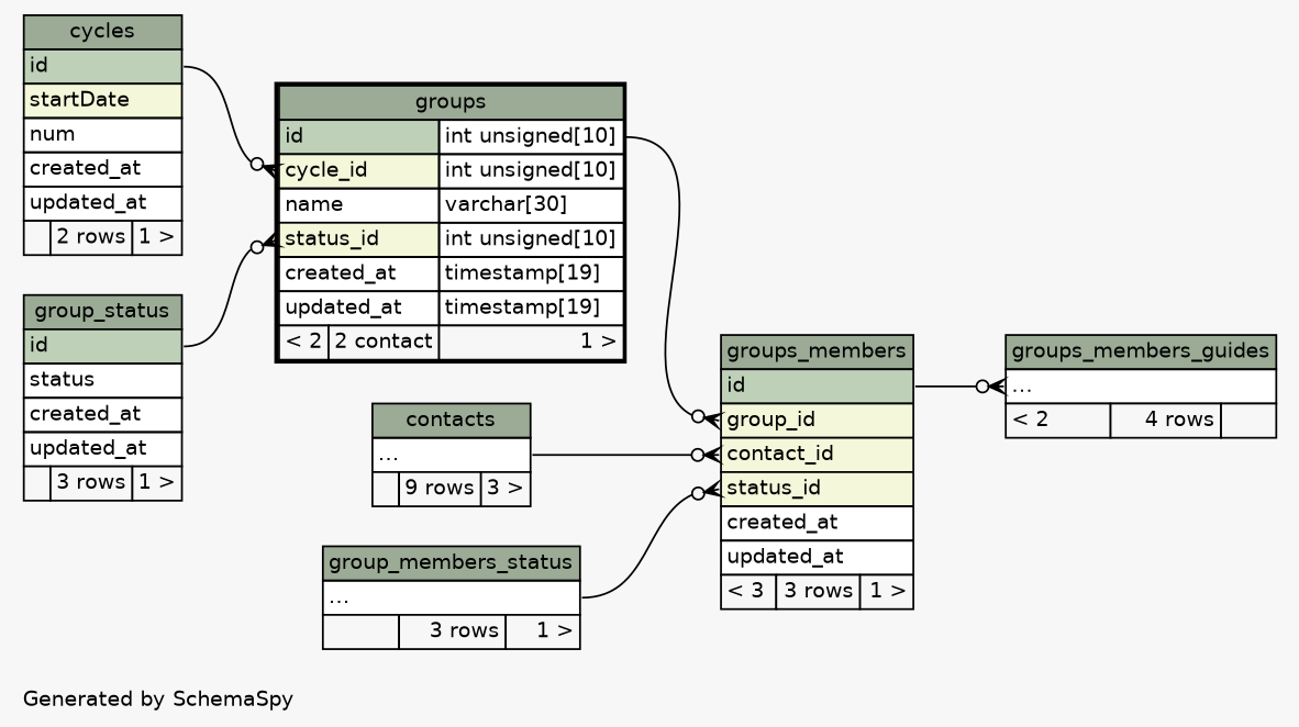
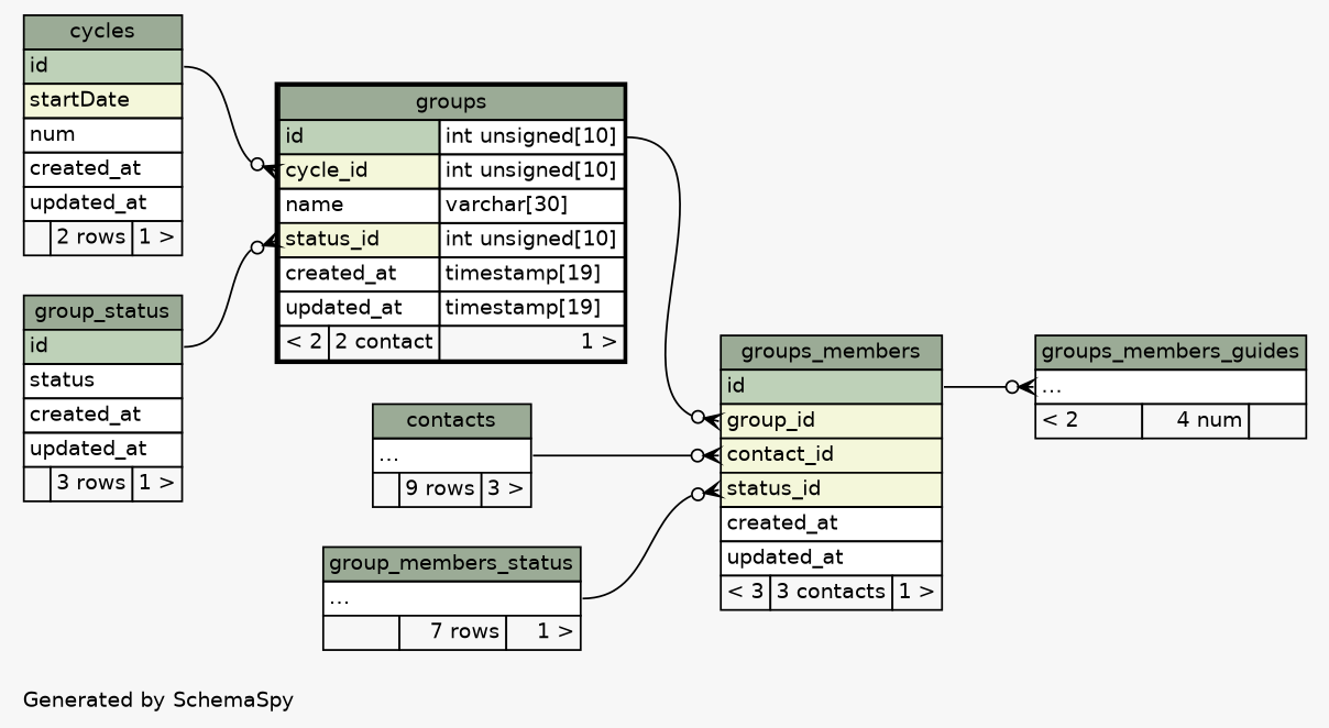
  digraph {
    bgcolor="#f7f7f7"
    fontname=Helvetica
    fontsize=11
    label="\nGenerated by SchemaSpy"
    labeljust=l
    nodesep=0.18
    rankdir=RL
    ranksep=0.46
    node [fontname=Helvetica fontsize=11 shape=plaintext]
    edge [arrowhead=none arrowsize=0.8 arrowtail=crowodot dir=back headport="id:e" tailport="status_id:w"]
    n1 [label=<     <TABLE BORDER="2" CELLBORDER="1" CELLSPACING="0" BGCOLOR="#ffffff">       <TR><TD COLSPAN="3" BGCOLOR="#9bab96" ALIGN="CENTER">groups</TD></TR>       <TR><TD PORT="id" COLSPAN="2" BGCOLOR="#bed1b8" ALIGN="LEFT">id</TD><TD PORT="id.type" ALIGN="LEFT">int unsigned[10]</TD></TR>       <TR><TD PORT="cycle_id" COLSPAN="2" BGCOLOR="#f4f7da" ALIGN="LEFT">cycle_id</TD><TD PORT="cycle_id.type" ALIGN="LEFT">int unsigned[10]</TD></TR>       <TR><TD PORT="name" COLSPAN="2" ALIGN="LEFT">name</TD><TD PORT="name.type" ALIGN="LEFT">varchar[30]</TD></TR>       <TR><TD PORT="status_id" COLSPAN="2" BGCOLOR="#f4f7da" ALIGN="LEFT">status_id</TD><TD PORT="status_id.type" ALIGN="LEFT">int unsigned[10]</TD></TR>       <TR><TD PORT="created_at" COLSPAN="2" ALIGN="LEFT">created_at</TD><TD PORT="created_at.type" ALIGN="LEFT">timestamp[19]</TD></TR>       <TR><TD PORT="updated_at" COLSPAN="2" ALIGN="LEFT">updated_at</TD><TD PORT="updated_at.type" ALIGN="LEFT">timestamp[19]</TD></TR>       <TR><TD ALIGN="LEFT" BGCOLOR="#f7f7f7">&lt; 2</TD><TD ALIGN="RIGHT" BGCOLOR="#f7f7f7">2 contact</TD><TD ALIGN="RIGHT" BGCOLOR="#f7f7f7">1 &gt;</TD></TR>     </TABLE>>]
    n2 [label=<     <TABLE BORDER="0" CELLBORDER="1" CELLSPACING="0" BGCOLOR="#ffffff">       <TR><TD COLSPAN="3" BGCOLOR="#9bab96" ALIGN="CENTER">cycles</TD></TR>       <TR><TD PORT="id" COLSPAN="3" BGCOLOR="#bed1b8" ALIGN="LEFT">id</TD></TR>       <TR><TD PORT="startDate" COLSPAN="3" BGCOLOR="#f4f7da" ALIGN="LEFT">startDate</TD></TR>       <TR><TD PORT="num" COLSPAN="3" ALIGN="LEFT">num</TD></TR>       <TR><TD PORT="created_at" COLSPAN="3" ALIGN="LEFT">created_at</TD></TR>       <TR><TD PORT="updated_at" COLSPAN="3" ALIGN="LEFT">updated_at</TD></TR>       <TR><TD ALIGN="LEFT" BGCOLOR="#f7f7f7">  </TD><TD ALIGN="RIGHT" BGCOLOR="#f7f7f7">2 rows</TD><TD ALIGN="RIGHT" BGCOLOR="#f7f7f7">1 &gt;</TD></TR>     </TABLE>>]
    n3 [label=<     <TABLE BORDER="0" CELLBORDER="1" CELLSPACING="0" BGCOLOR="#ffffff">       <TR><TD COLSPAN="3" BGCOLOR="#9bab96" ALIGN="CENTER">group_status</TD></TR>       <TR><TD PORT="id" COLSPAN="3" BGCOLOR="#bed1b8" ALIGN="LEFT">id</TD></TR>       <TR><TD PORT="status" COLSPAN="3" ALIGN="LEFT">status</TD></TR>       <TR><TD PORT="created_at" COLSPAN="3" ALIGN="LEFT">created_at</TD></TR>       <TR><TD PORT="updated_at" COLSPAN="3" ALIGN="LEFT">updated_at</TD></TR>       <TR><TD ALIGN="LEFT" BGCOLOR="#f7f7f7">  </TD><TD ALIGN="RIGHT" BGCOLOR="#f7f7f7">3 rows</TD><TD ALIGN="RIGHT" BGCOLOR="#f7f7f7">1 &gt;</TD></TR>     </TABLE>>]
-   n4 [label=<     <TABLE BORDER="0" CELLBORDER="1" CELLSPACING="0" BGCOLOR="#ffffff">       <TR><TD COLSPAN="3" BGCOLOR="#9bab96" ALIGN="CENTER">groups_members</TD></TR>       <TR><TD PORT="id" COLSPAN="3" BGCOLOR="#bed1b8" ALIGN="LEFT">id</TD></TR>       <TR><TD PORT="group_id" COLSPAN="3" BGCOLOR="#f4f7da" ALIGN="LEFT">group_id</TD></TR>       <TR><TD PORT="contact_id" COLSPAN="3" BGCOLOR="#f4f7da" ALIGN="LEFT">contact_id</TD></TR>       <TR><TD PORT="status_id" COLSPAN="3" BGCOLOR="#f4f7da" ALIGN="LEFT">status_id</TD></TR>       <TR><TD PORT="created_at" COLSPAN="3" ALIGN="LEFT">created_at</TD></TR>       <TR><TD PORT="updated_at" COLSPAN="3" ALIGN="LEFT">updated_at</TD></TR>       <TR><TD ALIGN="LEFT" BGCOLOR="#f7f7f7">&lt; 3</TD><TD ALIGN="RIGHT" BGCOLOR="#f7f7f7">3 rows</TD><TD ALIGN="RIGHT" BGCOLOR="#f7f7f7">1 &gt;</TD></TR>     </TABLE>>]
+   n4 [label=<     <TABLE BORDER="0" CELLBORDER="1" CELLSPACING="0" BGCOLOR="#ffffff">       <TR><TD COLSPAN="3" BGCOLOR="#9bab96" ALIGN="CENTER">groups_members</TD></TR>       <TR><TD PORT="id" COLSPAN="3" BGCOLOR="#bed1b8" ALIGN="LEFT">id</TD></TR>       <TR><TD PORT="group_id" COLSPAN="3" BGCOLOR="#f4f7da" ALIGN="LEFT">group_id</TD></TR>       <TR><TD PORT="contact_id" COLSPAN="3" BGCOLOR="#f4f7da" ALIGN="LEFT">contact_id</TD></TR>       <TR><TD PORT="status_id" COLSPAN="3" BGCOLOR="#f4f7da" ALIGN="LEFT">status_id</TD></TR>       <TR><TD PORT="created_at" COLSPAN="3" ALIGN="LEFT">created_at</TD></TR>       <TR><TD PORT="updated_at" COLSPAN="3" ALIGN="LEFT">updated_at</TD></TR>       <TR><TD ALIGN="LEFT" BGCOLOR="#f7f7f7">&lt; 3</TD><TD ALIGN="RIGHT" BGCOLOR="#f7f7f7">3 contacts</TD><TD ALIGN="RIGHT" BGCOLOR="#f7f7f7">1 &gt;</TD></TR>     </TABLE>>]
    n5 [label=<     <TABLE BORDER="0" CELLBORDER="1" CELLSPACING="0" BGCOLOR="#ffffff">       <TR><TD COLSPAN="3" BGCOLOR="#9bab96" ALIGN="CENTER">contacts</TD></TR>       <TR><TD PORT="elipses" COLSPAN="3" ALIGN="LEFT">...</TD></TR>       <TR><TD ALIGN="LEFT" BGCOLOR="#f7f7f7">  </TD><TD ALIGN="RIGHT" BGCOLOR="#f7f7f7">9 rows</TD><TD ALIGN="RIGHT" BGCOLOR="#f7f7f7">3 &gt;</TD></TR>     </TABLE>>]
-   n6 [label=<     <TABLE BORDER="0" CELLBORDER="1" CELLSPACING="0" BGCOLOR="#ffffff">       <TR><TD COLSPAN="3" BGCOLOR="#9bab96" ALIGN="CENTER">group_members_status</TD></TR>       <TR><TD PORT="elipses" COLSPAN="3" ALIGN="LEFT">...</TD></TR>       <TR><TD ALIGN="LEFT" BGCOLOR="#f7f7f7">  </TD><TD ALIGN="RIGHT" BGCOLOR="#f7f7f7">3 rows</TD><TD ALIGN="RIGHT" BGCOLOR="#f7f7f7">1 &gt;</TD></TR>     </TABLE>>]
-   n7 [label=<     <TABLE BORDER="0" CELLBORDER="1" CELLSPACING="0" BGCOLOR="#ffffff">       <TR><TD COLSPAN="3" BGCOLOR="#9bab96" ALIGN="CENTER">groups_members_guides</TD></TR>       <TR><TD PORT="elipses" COLSPAN="3" ALIGN="LEFT">...</TD></TR>       <TR><TD ALIGN="LEFT" BGCOLOR="#f7f7f7">&lt; 2</TD><TD ALIGN="RIGHT" BGCOLOR="#f7f7f7">4 rows</TD><TD ALIGN="RIGHT" BGCOLOR="#f7f7f7">  </TD></TR>     </TABLE>>]
+   n6 [label=<     <TABLE BORDER="0" CELLBORDER="1" CELLSPACING="0" BGCOLOR="#ffffff">       <TR><TD COLSPAN="3" BGCOLOR="#9bab96" ALIGN="CENTER">group_members_status</TD></TR>       <TR><TD PORT="elipses" COLSPAN="3" ALIGN="LEFT">...</TD></TR>       <TR><TD ALIGN="LEFT" BGCOLOR="#f7f7f7">  </TD><TD ALIGN="RIGHT" BGCOLOR="#f7f7f7">7 rows</TD><TD ALIGN="RIGHT" BGCOLOR="#f7f7f7">1 &gt;</TD></TR>     </TABLE>>]
+   n7 [label=<     <TABLE BORDER="0" CELLBORDER="1" CELLSPACING="0" BGCOLOR="#ffffff">       <TR><TD COLSPAN="3" BGCOLOR="#9bab96" ALIGN="CENTER">groups_members_guides</TD></TR>       <TR><TD PORT="elipses" COLSPAN="3" ALIGN="LEFT">...</TD></TR>       <TR><TD ALIGN="LEFT" BGCOLOR="#f7f7f7">&lt; 2</TD><TD ALIGN="RIGHT" BGCOLOR="#f7f7f7">4 num</TD><TD ALIGN="RIGHT" BGCOLOR="#f7f7f7">  </TD></TR>     </TABLE>>]
    n1 -> n2 [tailport="cycle_id:w"]
    n1 -> n3
    n4 -> n1 [headport="id.type:e" tailport="group_id:w"]
    n4 -> n5 [headport="elipses:e" tailport="contact_id:w"]
    n4 -> n6 [headport="elipses:e"]
    n7 -> n4 [tailport="elipses:w"]
  }
